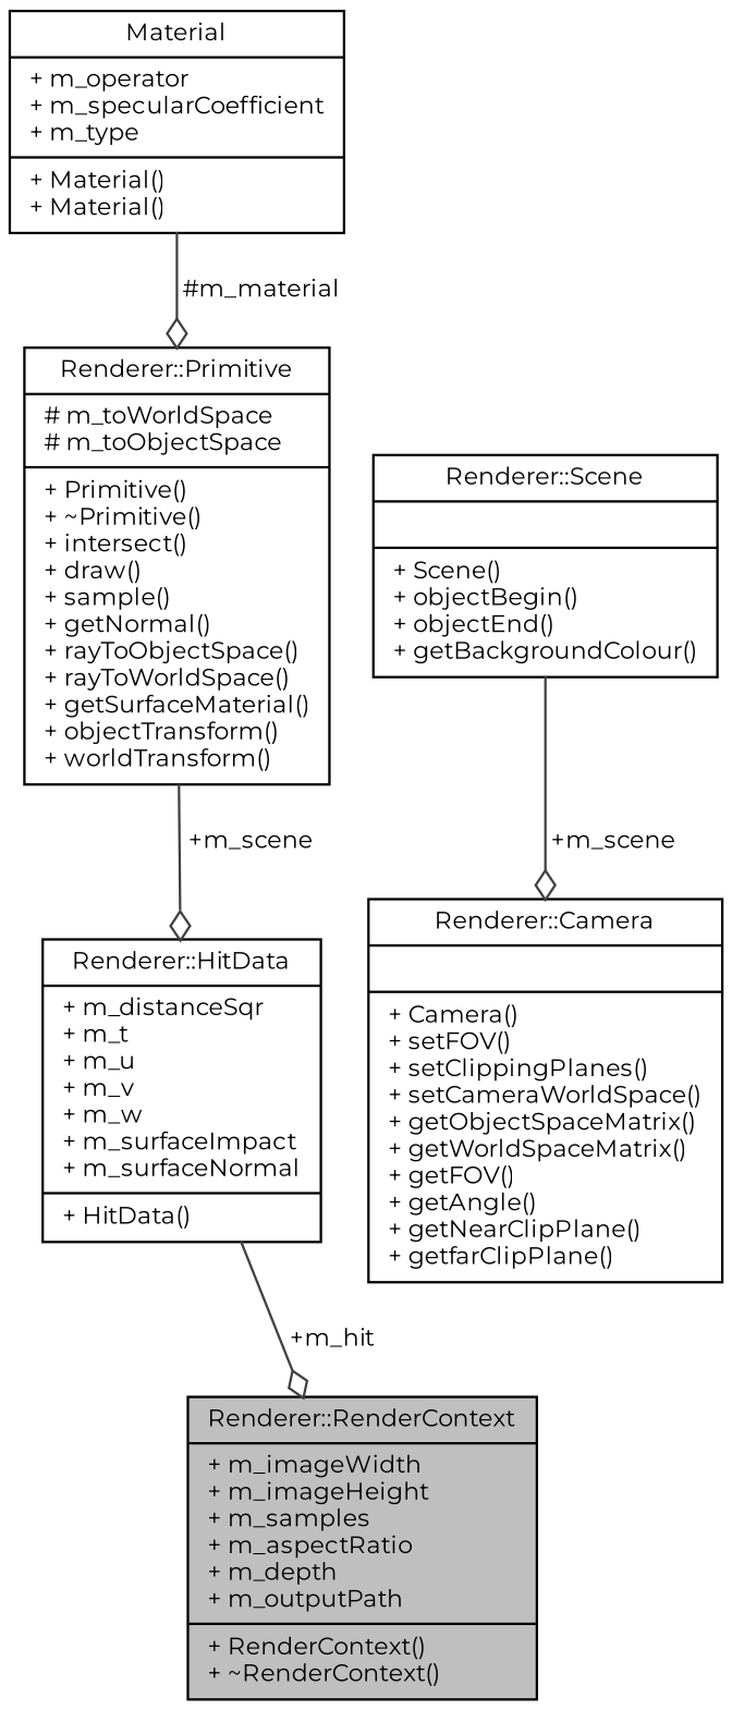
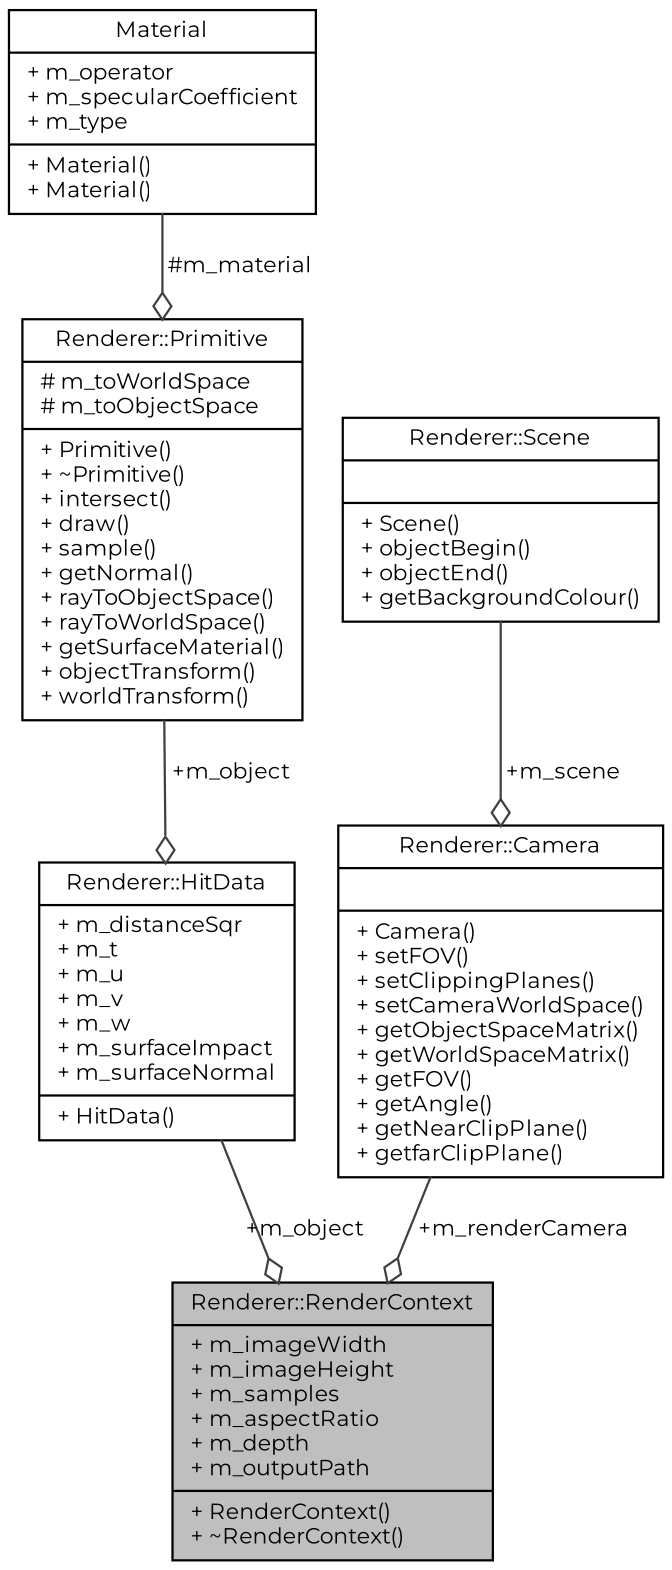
  digraph {
    fontname=Montserrat
    node [color=black fillcolor=white fontname=Montserrat fontsize=10 shape=record style=filled]
    edge [arrowhead=odiamond color=grey25 fontname=Montserrat fontsize=10 labelfontname=FreeSans labelfontsize=10 style=solid]
    n1 [fillcolor=grey75 fontcolor=black height=0.2 label="{Renderer::RenderContext\n|+ m_imageWidth\l+ m_imageHeight\l+ m_samples\l+ m_aspectRatio\l+ m_depth\l+ m_outputPath\l|+ RenderContext()\l+ ~RenderContext()\l}" width=0.4]
    n2 [height=0.2 label="{Renderer::HitData\n|+ m_distanceSqr\l+ m_t\l+ m_u\l+ m_v\l+ m_w\l+ m_surfaceImpact\l+ m_surfaceNormal\l|+ HitData()\l}" width=0.4]
    n3 [height=0.2 label="{Renderer::Primitive\n|# m_toWorldSpace\l# m_toObjectSpace\l|+ Primitive()\l+ ~Primitive()\l+ intersect()\l+ draw()\l+ sample()\l+ getNormal()\l+ rayToObjectSpace()\l+ rayToWorldSpace()\l+ getSurfaceMaterial()\l+ objectTransform()\l+ worldTransform()\l}" width=0.4]
    n4 [height=0.2 label="{Material\n|+ m_operator\l+ m_specularCoefficient\l+ m_type\l|+ Material()\l+ Material()\l}" width=0.4]
    n5 [height=0.2 label="{Renderer::Camera\n||+ Camera()\l+ setFOV()\l+ setClippingPlanes()\l+ setCameraWorldSpace()\l+ getObjectSpaceMatrix()\l+ getWorldSpaceMatrix()\l+ getFOV()\l+ getAngle()\l+ getNearClipPlane()\l+ getfarClipPlane()\l}" width=0.4]
    n6 [height=0.2 label="{Renderer::Scene\n||+ Scene()\l+ objectBegin()\l+ objectEnd()\l+ getBackgroundColour()\l}" width=0.4]
-   n2 -> n1 [label=" +m_hit"]
-   n3 -> n2 [label=" +m_scene"]
+   n2 -> n1 [label=" +m_object"]
+   n3 -> n2 [label=" +m_object"]
    n4 -> n3 [label=" #m_material"]
+   n5 -> n1 [label=" +m_renderCamera"]
    n6 -> n5 [label=" +m_scene"]
  }
